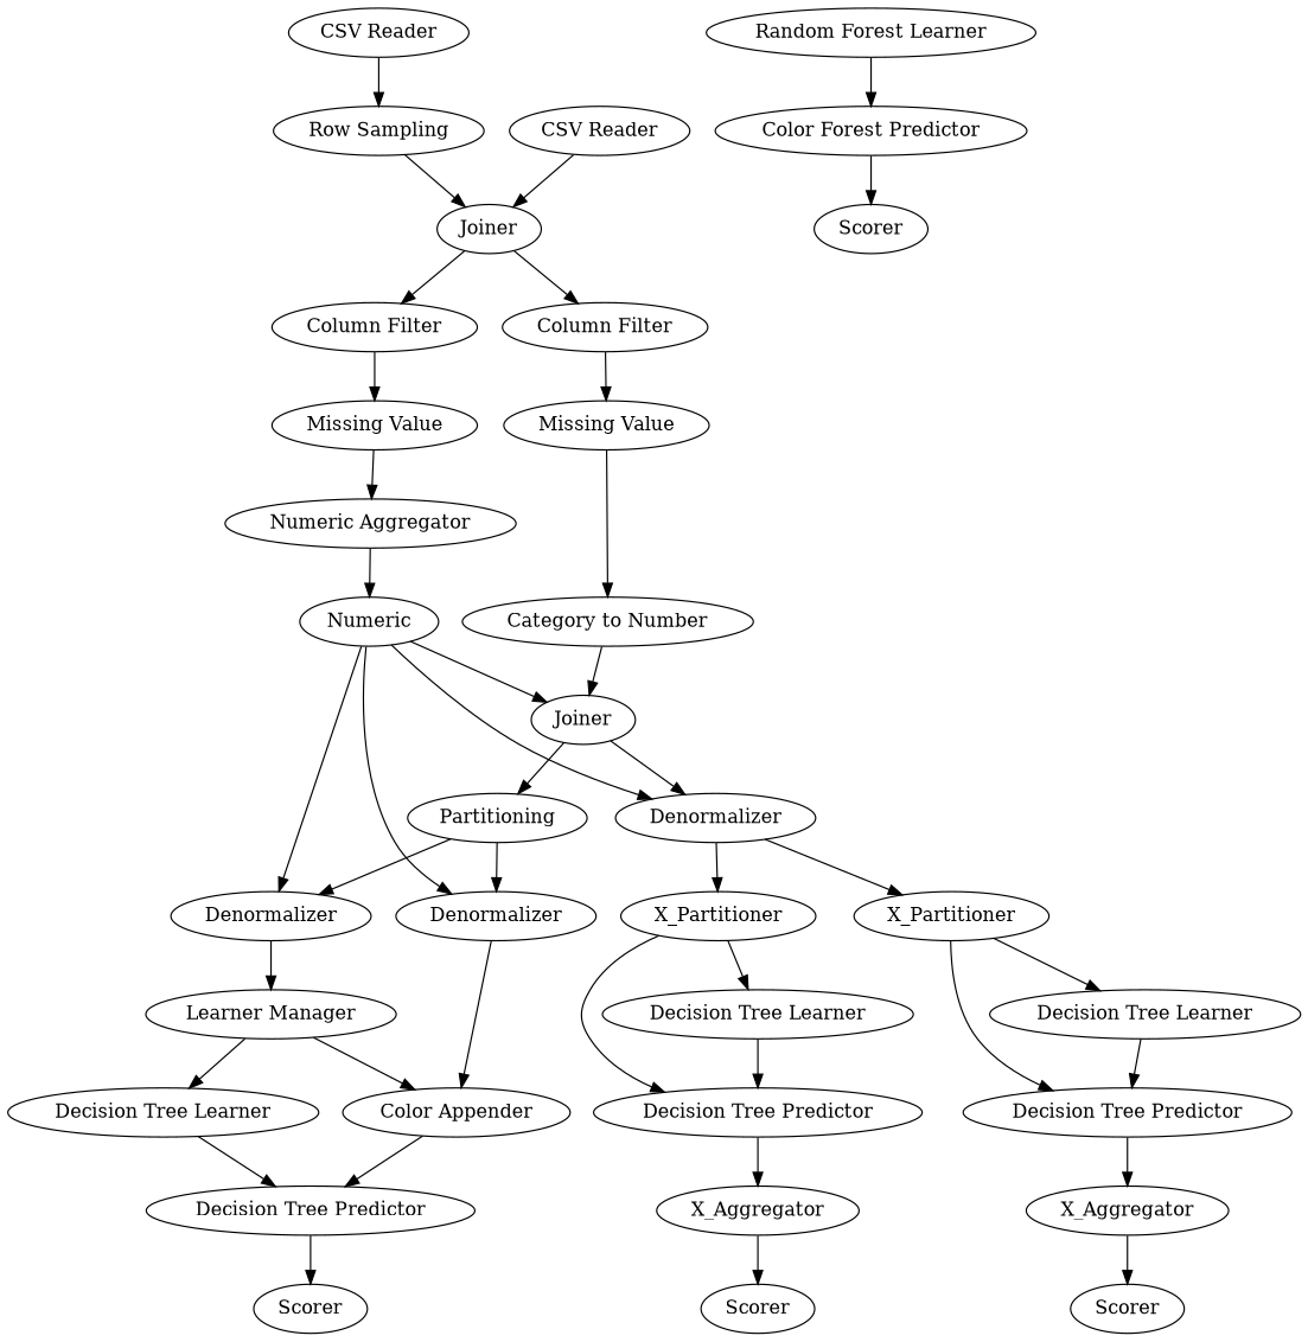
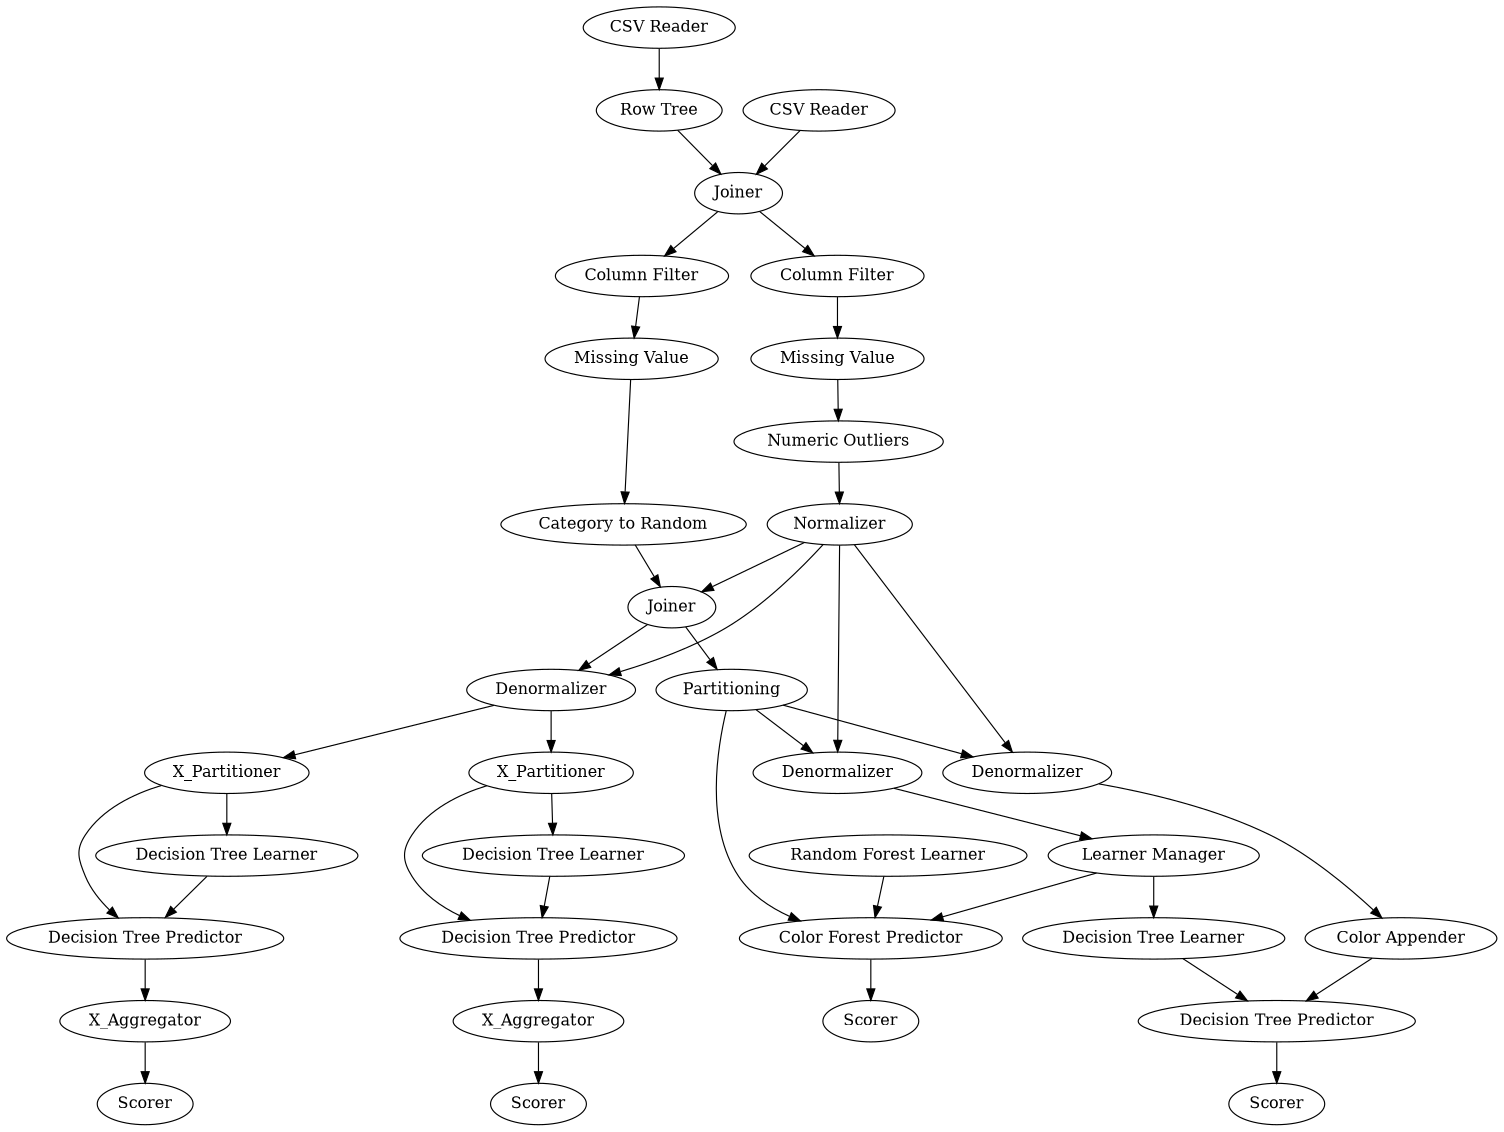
  digraph {
    rankdir=TB
    n1 [label="CSV Reader"]
-   n2 [label="Row Sampling"]
+   n2 [label="Row Tree"]
    n3 [label=Joiner]
    n4 [label="CSV Reader"]
    n5 [label="Column Filter"]
    n6 [label="Column Filter"]
    n7 [label="Missing Value"]
-   n8 [label="Category to Number"]
+   n8 [label="Category to Random"]
    n9 [label=Joiner]
    n10 [label="Missing Value"]
-   n11 [label="Numeric Aggregator"]
-   n12 [label=Numeric]
+   n11 [label="Numeric Outliers"]
+   n12 [label=Normalizer]
    n13 [label=Denormalizer]
    n14 [label=Partitioning]
    n15 [label=Denormalizer]
    n16 [label=Denormalizer]
    n17 [label="Learner Manager"]
    n18 [label="Color Appender"]
    n19 [label=X_Partitioner]
    n20 [label=X_Partitioner]
    n21 [label="Color Forest Predictor"]
    n22 [label="Random Forest Learner"]
    n23 [label=Scorer]
    n24 [label="Decision Tree Learner"]
    n25 [label="Decision Tree Predictor"]
    n26 [label=Scorer]
    n27 [label="Decision Tree Learner"]
    n28 [label="Decision Tree Predictor"]
    n29 [label=X_Aggregator]
    n30 [label=Scorer]
    n31 [label="Decision Tree Learner"]
    n32 [label="Decision Tree Predictor"]
    n33 [label=X_Aggregator]
    n34 [label=Scorer]
    n1 -> n2
    n2 -> n3
    n3 -> n5
    n3 -> n6
    n4 -> n3
    n5 -> n7
    n6 -> n10
    n7 -> n8
    n8 -> n9
    n9 -> n13
    n9 -> n14
    n10 -> n11
    n11 -> n12
    n12 -> n9
    n12 -> n13
    n12 -> n15
    n12 -> n16
    n13 -> n19
    n13 -> n20
    n14 -> n15
    n14 -> n16
+   n14 -> n21
    n15 -> n17
    n16 -> n18
-   n17 -> n18
+   n17 -> n21
    n17 -> n24
    n18 -> n25
    n19 -> n27
    n19 -> n28
    n20 -> n31
    n20 -> n32
    n21 -> n23
    n22 -> n21
    n24 -> n25
    n25 -> n26
    n27 -> n28
    n28 -> n29
    n29 -> n30
    n31 -> n32
    n32 -> n33
    n33 -> n34
  }
